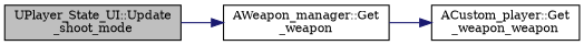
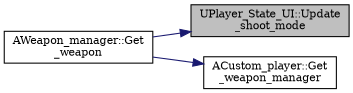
  digraph {
    fontname="DejaVu Serif"
    rankdir=LR
    node [color=black fillcolor=white fontname="DejaVu Serif" fontsize=10 shape=record style=filled]
    edge [color=midnightblue fontname="DejaVu Serif" fontsize=10 labelfontname=Helvetica labelfontsize=10 style=solid]
    n1 [fillcolor=grey75 fontcolor=black height=0.2 label="UPlayer_State_UI::Update\l_shoot_mode" width=0.4]
    n2 [height=0.2 label="AWeapon_manager::Get\l_weapon" width=0.4]
-   n3 [height=0.2 label="ACustom_player::Get\l_weapon_weapon" width=0.4]
-   n1 -> n2
+   n3 [height=0.2 label="ACustom_player::Get\l_weapon_manager" width=0.4]
+   n2 -> n1
    n2 -> n3
  }
